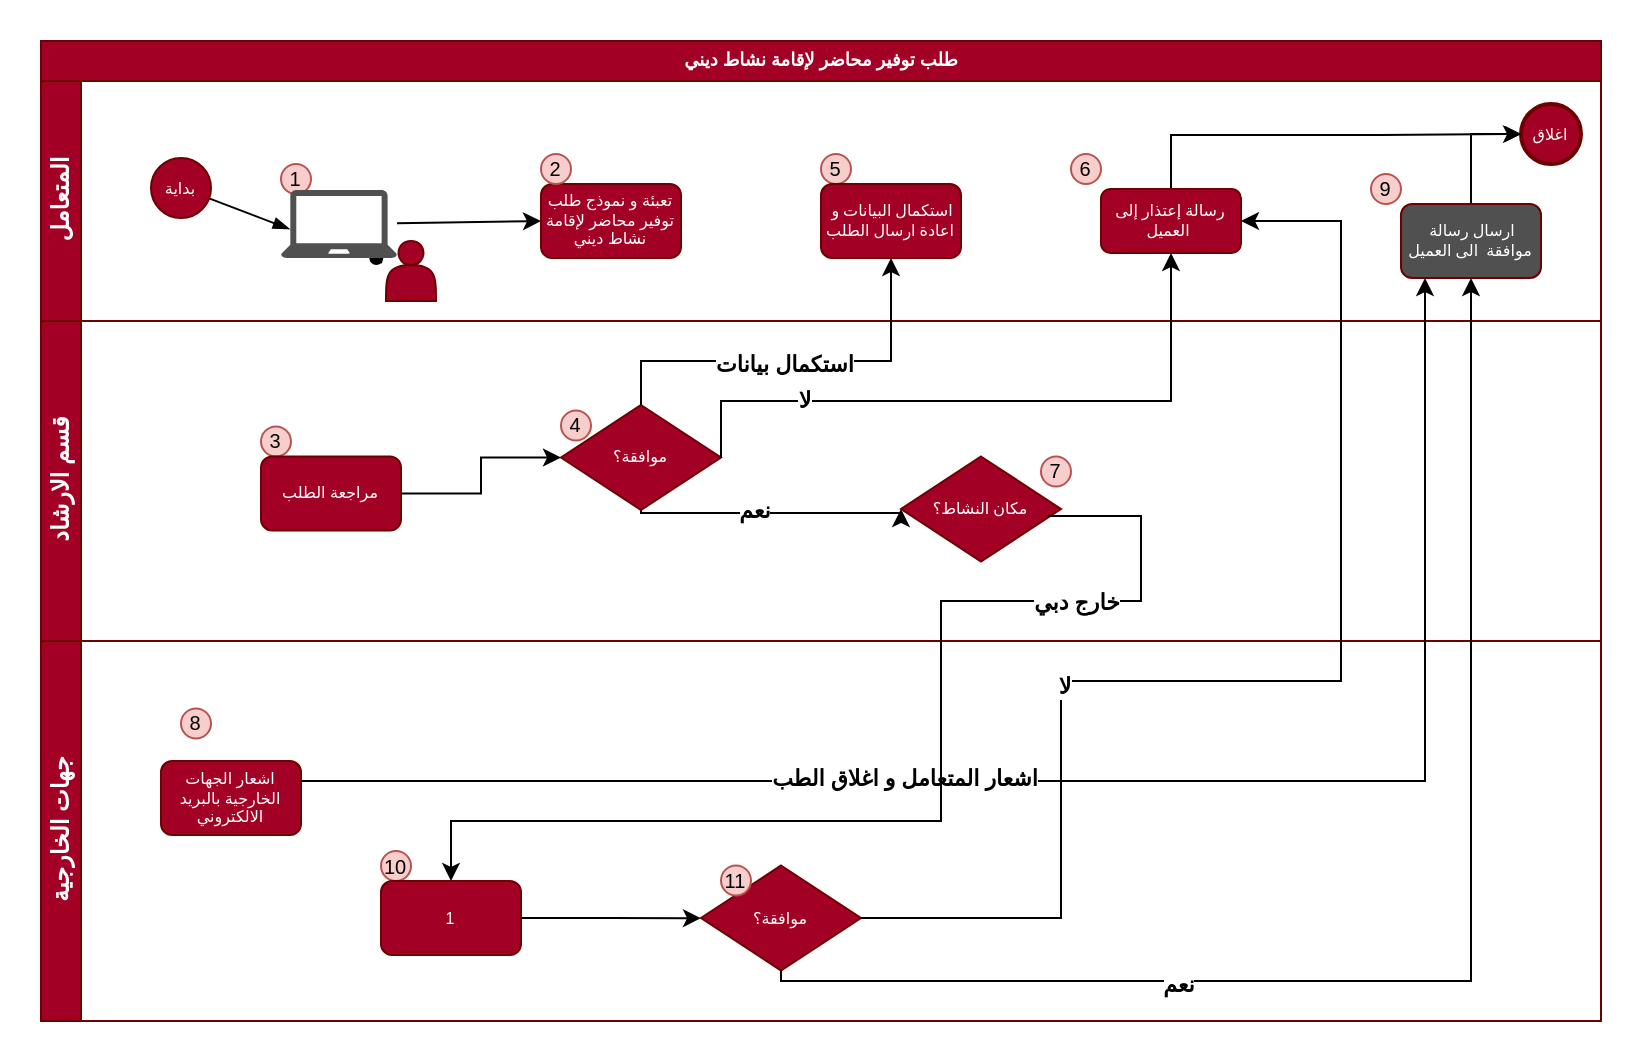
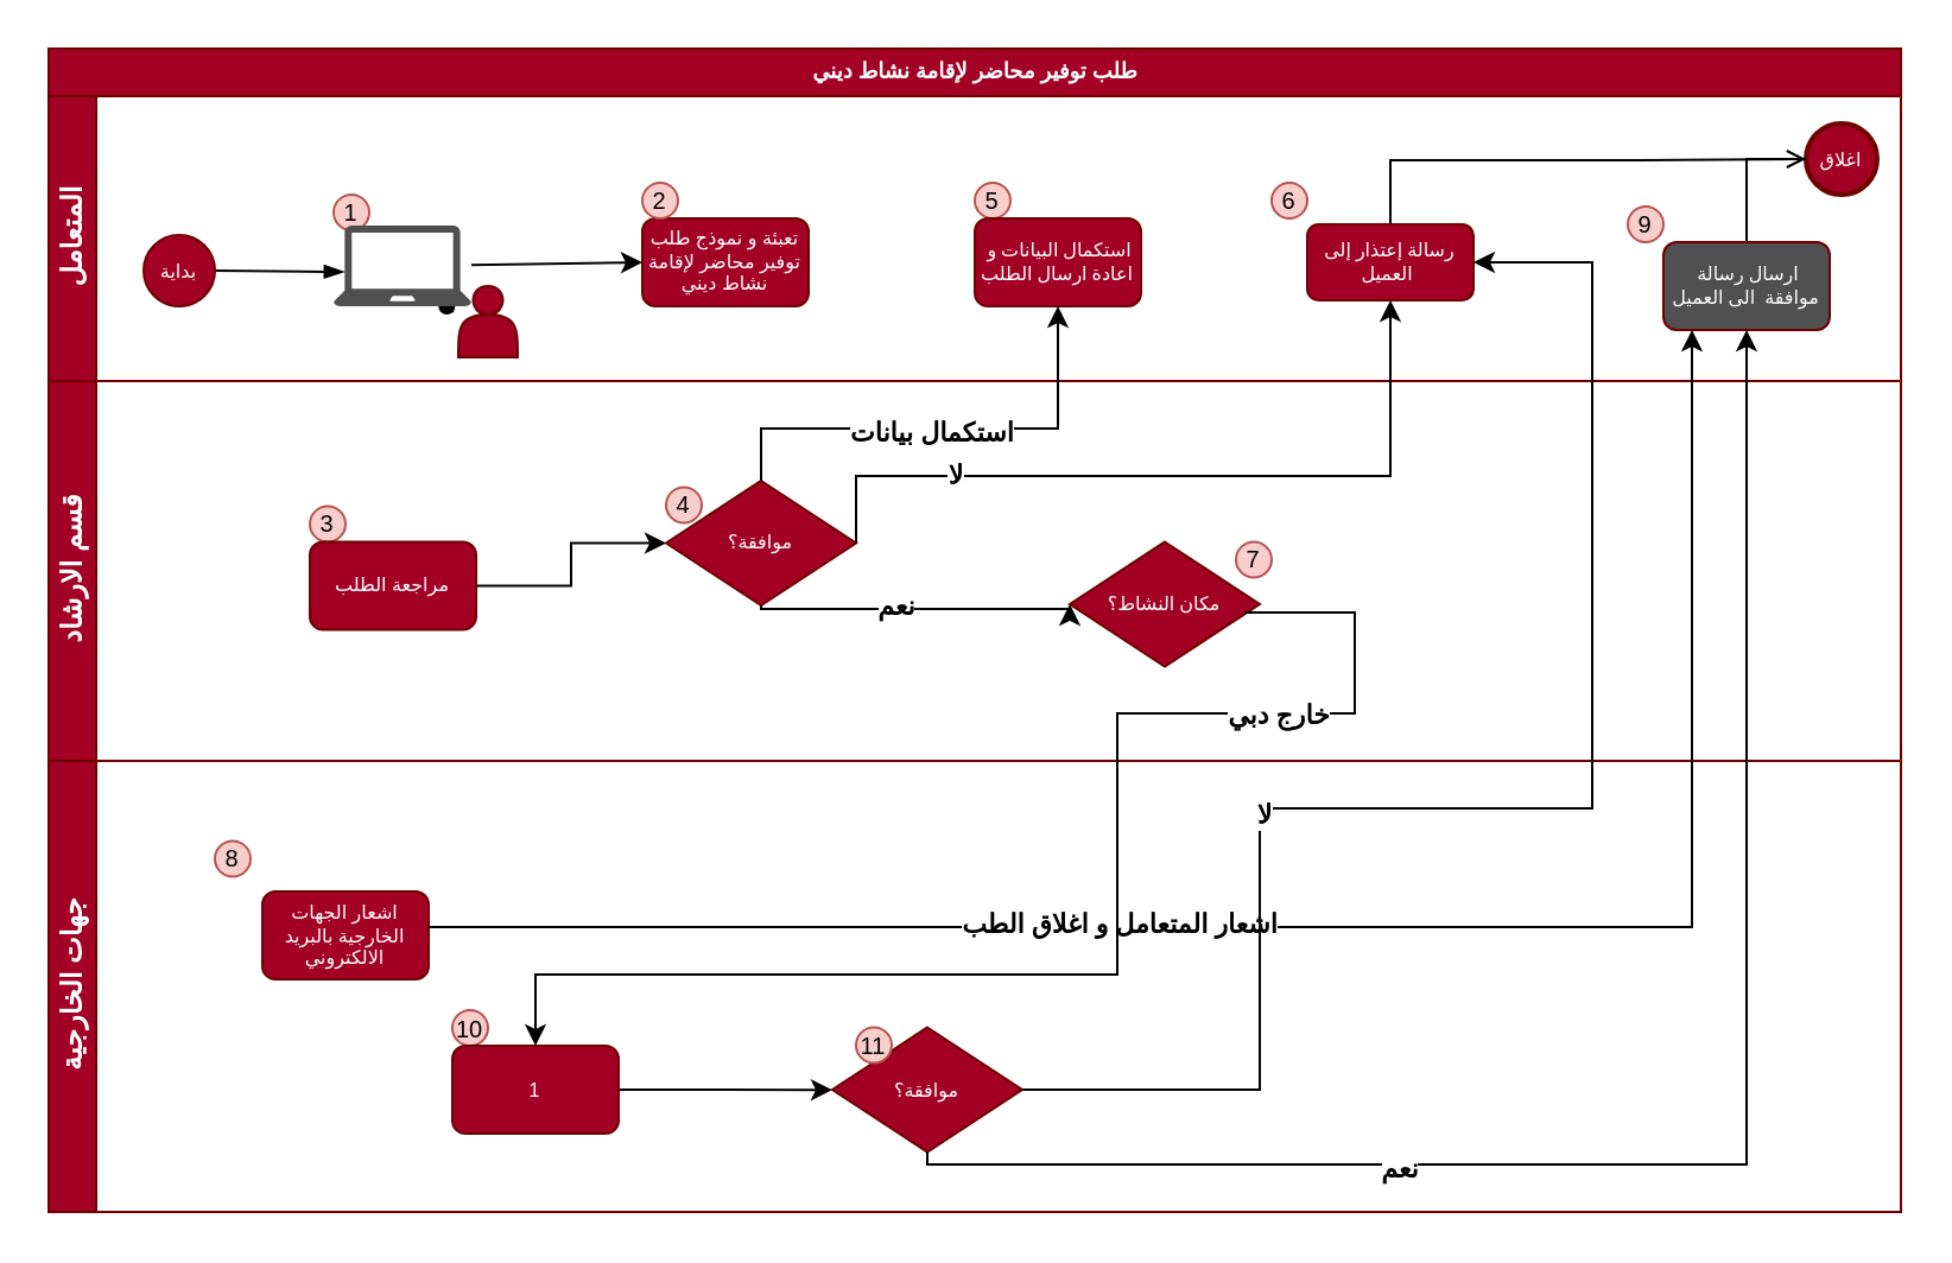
  <mxCell id="0" />
  <mxCell id="1" parent="0" />
  <mxCell id="2" value="&lt;span lang=&quot;AR-SA&quot; dir=&quot;RTL&quot; style=&quot;line-height: 107% ; font-family: &amp;#34;dubai&amp;#34; , sans-serif&quot;&gt;&lt;font style=&quot;font-size: 9px&quot;&gt;طلب توفير محاضر لإقامة نشاط ديني&lt;/font&gt;&lt;/span&gt;" style="swimlane;html=1;childLayout=stackLayout;horizontal=1;startSize=20;horizontalStack=0;rounded=0;shadow=0;labelBackgroundColor=none;strokeWidth=1;fontFamily=Verdana;fontSize=8;align=center;fillColor=#a20025;strokeColor=#6F0000;fontColor=#ffffff;" parent="1" vertex="1"><mxGeometry x="20" y="20" width="780" height="490" as="geometry"><mxRectangle x="170" y="80" width="280" height="20" as="alternateBounds" /></mxGeometry></mxCell>
  <mxCell id="3" value="المتعامل" style="swimlane;html=1;startSize=20;horizontal=0;fillColor=#a20025;strokeColor=#6F0000;fontColor=#ffffff;" parent="2" vertex="1"><mxGeometry y="20" width="780" height="120" as="geometry" /></mxCell>
  <mxCell id="4" style="edgeStyle=none;rounded=0;jumpStyle=none;orthogonalLoop=1;jettySize=auto;html=1;entryX=0;entryY=0.5;entryDx=0;entryDy=0;endArrow=classic;endFill=1;" parent="3" source="12" target="13" edge="1"><mxGeometry relative="1" as="geometry" /></mxCell>
  <mxCell id="5" style="edgeStyle=none;rounded=0;jumpStyle=none;orthogonalLoop=1;jettySize=auto;html=1;entryX=0.076;entryY=0.575;entryDx=0;entryDy=0;entryPerimeter=0;endArrow=blockThin;endFill=1;" parent="3" source="10" target="12" edge="1"><mxGeometry relative="1" as="geometry" /></mxCell>
  <mxCell id="6" style="rounded=0;orthogonalLoop=1;jettySize=auto;html=1;jumpStyle=none;endArrow=oval;endFill=1;" parent="3" target="12" edge="1"><mxGeometry relative="1" as="geometry"><mxPoint x="170.397" y="91" as="sourcePoint" /></mxGeometry></mxCell>
  <mxCell id="7" value="اغلاق" style="ellipse;whiteSpace=wrap;html=1;rounded=0;shadow=0;labelBackgroundColor=none;strokeWidth=2;fontFamily=Verdana;fontSize=8;align=center;fillColor=#a20025;strokeColor=#6F0000;fontColor=#ffffff;" parent="3" vertex="1"><mxGeometry x="740" y="11.5" width="30" height="30" as="geometry" /></mxCell>
  <mxCell id="8" value="&lt;font style=&quot;font-size: 10px&quot;&gt;5&lt;/font&gt;" style="ellipse;whiteSpace=wrap;html=1;aspect=fixed;fillColor=#f8cecc;strokeColor=#b85450;" parent="3" vertex="1"><mxGeometry x="390" y="36.5" width="15" height="15" as="geometry" /></mxCell>
  <mxCell id="9" value="&amp;nbsp;استكمال البيانات و اعادة ارسال الطلب" style="rounded=1;whiteSpace=wrap;html=1;shadow=0;labelBackgroundColor=none;strokeWidth=1;fontFamily=Verdana;fontSize=8;align=center;fillColor=#a20025;strokeColor=#6F0000;fontColor=#ffffff;" parent="3" vertex="1"><mxGeometry x="390" y="51.5" width="70" height="37" as="geometry" /></mxCell>
- <mxCell id="10" value="بداية" style="ellipse;whiteSpace=wrap;html=1;rounded=0;shadow=0;labelBackgroundColor=none;strokeWidth=1;fontFamily=Verdana;fontSize=8;align=center;fillColor=#a20025;strokeColor=#6F0000;fontColor=#ffffff;" parent="3" vertex="1"><mxGeometry x="55" y="38.5" width="30" height="30" as="geometry" /></mxCell>
+ <mxCell id="10" value="بداية" style="ellipse;whiteSpace=wrap;html=1;rounded=0;shadow=0;labelBackgroundColor=none;strokeWidth=1;fontFamily=Verdana;fontSize=8;align=center;fillColor=#a20025;strokeColor=#6F0000;fontColor=#ffffff;" parent="3" vertex="1"><mxGeometry x="40" y="58.5" width="30" height="30" as="geometry" /></mxCell>
  <mxCell id="11" value="&lt;font style=&quot;font-size: 10px&quot;&gt;1&lt;/font&gt;" style="ellipse;whiteSpace=wrap;html=1;aspect=fixed;fillColor=#f8cecc;strokeColor=#b85450;" parent="3" vertex="1"><mxGeometry x="120" y="41.5" width="15" height="15" as="geometry" /></mxCell>
  <mxCell id="12" value="" style="pointerEvents=1;shadow=0;dashed=0;html=1;strokeColor=none;fillColor=#505050;labelPosition=center;verticalLabelPosition=bottom;verticalAlign=top;outlineConnect=0;align=center;shape=mxgraph.office.devices.laptop;" parent="3" vertex="1"><mxGeometry x="120" y="54.5" width="58" height="34" as="geometry" /></mxCell>
  <mxCell id="13" value="&lt;font face=&quot;dubai, sans-serif&quot;&gt;تعبئة و نموذج طلب توفير محاضر لإقامة نشاط ديني&lt;/font&gt;" style="rounded=1;whiteSpace=wrap;html=1;shadow=0;labelBackgroundColor=none;strokeWidth=1;fontFamily=Verdana;fontSize=8;align=center;fillColor=#a20025;strokeColor=#6F0000;fontColor=#ffffff;" parent="3" vertex="1"><mxGeometry x="250" y="51.5" width="70" height="37" as="geometry" /></mxCell>
  <mxCell id="14" value="&lt;font style=&quot;font-size: 10px&quot;&gt;2&lt;/font&gt;" style="ellipse;whiteSpace=wrap;html=1;aspect=fixed;fillColor=#f8cecc;strokeColor=#b85450;" parent="3" vertex="1"><mxGeometry x="250" y="36.5" width="15" height="15" as="geometry" /></mxCell>
  <mxCell id="15" value="" style="shape=actor;whiteSpace=wrap;html=1;fillColor=#a20025;strokeColor=#6F0000;fontColor=#ffffff;" parent="3" vertex="1"><mxGeometry x="172.5" y="80" width="25" height="30" as="geometry" /></mxCell>
  <mxCell id="16" value="&lt;font style=&quot;font-size: 10px&quot;&gt;6&lt;/font&gt;" style="ellipse;whiteSpace=wrap;html=1;aspect=fixed;fillColor=#f8cecc;strokeColor=#b85450;" parent="3" vertex="1"><mxGeometry x="515" y="36.5" width="15" height="15" as="geometry" /></mxCell>
- <mxCell id="17" style="edgeStyle=orthogonalEdgeStyle;rounded=0;orthogonalLoop=1;jettySize=auto;html=1;entryX=0;entryY=0.5;entryDx=0;entryDy=0;" parent="3" source="18" target="7" edge="1"><mxGeometry relative="1" as="geometry"><Array as="points"><mxPoint x="565" y="27" /><mxPoint x="670" y="27" /></Array></mxGeometry></mxCell>
+ <mxCell id="17" style="edgeStyle=orthogonalEdgeStyle;rounded=0;orthogonalLoop=1;jettySize=auto;html=1;entryX=0;entryY=0.5;entryDx=0;entryDy=0;endArrow=none;" parent="3" source="18" target="7" edge="1"><mxGeometry relative="1" as="geometry"><Array as="points"><mxPoint x="565" y="27" /><mxPoint x="670" y="27" /></Array></mxGeometry></mxCell>
  <mxCell id="18" value="رسالة إعتذار إلى العميل&amp;nbsp;" style="whiteSpace=wrap;html=1;rounded=1;shadow=0;fontFamily=Verdana;fontSize=8;fontColor=#ffffff;strokeColor=#6F0000;strokeWidth=1;fillColor=#a20025;" parent="3" vertex="1"><mxGeometry x="530" y="54" width="70" height="32" as="geometry" /></mxCell>
  <mxCell id="19" style="edgeStyle=orthogonalEdgeStyle;rounded=0;orthogonalLoop=1;jettySize=auto;html=1;entryX=0;entryY=0.5;entryDx=0;entryDy=0;endArrow=open;" parent="3" source="20" target="7" edge="1"><mxGeometry relative="1" as="geometry" /></mxCell>
  <mxCell id="20" value="&amp;nbsp;ارسال رسالة موافقة&amp;nbsp; الى العميل" style="rounded=1;whiteSpace=wrap;html=1;shadow=0;labelBackgroundColor=none;strokeWidth=1;fontFamily=Verdana;fontSize=8;align=center;fillColor=#505050;strokeColor=#6F0000;fontColor=#ffffff;" parent="3" vertex="1"><mxGeometry x="680" y="61.5" width="70" height="37" as="geometry" /></mxCell>
  <mxCell id="21" value="&lt;font style=&quot;font-size: 10px&quot;&gt;9&lt;/font&gt;" style="ellipse;whiteSpace=wrap;html=1;aspect=fixed;fillColor=#f8cecc;strokeColor=#b85450;" parent="3" vertex="1"><mxGeometry x="665" y="46.5" width="15" height="15" as="geometry" /></mxCell>
  <mxCell id="22" value="قسم الارشاد" style="swimlane;html=1;startSize=20;horizontal=0;strokeColor=#6F0000;fontColor=#ffffff;fillColor=#A20025;" parent="2" vertex="1"><mxGeometry y="140" width="780" height="160" as="geometry"><mxRectangle y="140" width="760" height="20" as="alternateBounds" /></mxGeometry></mxCell>
  <mxCell id="23" value="&lt;font style=&quot;font-size: 10px&quot;&gt;3&lt;/font&gt;" style="ellipse;whiteSpace=wrap;html=1;aspect=fixed;fillColor=#f8cecc;strokeColor=#b85450;" parent="22" vertex="1"><mxGeometry x="110" y="52.75" width="15" height="15" as="geometry" /></mxCell>
  <mxCell id="24" style="edgeStyle=orthogonalEdgeStyle;rounded=0;orthogonalLoop=1;jettySize=auto;html=1;entryX=0;entryY=0.5;entryDx=0;entryDy=0;entryPerimeter=0;" edge="1" parent="22" source="26" target="30"><mxGeometry relative="1" as="geometry"><Array as="points"><mxPoint x="300" y="96" /></Array></mxGeometry></mxCell>
  <mxCell id="25" value="&lt;b&gt;نعم&lt;/b&gt;" style="edgeLabel;html=1;align=center;verticalAlign=middle;resizable=0;points=[];" vertex="1" connectable="0" parent="24"><mxGeometry x="-0.132" y="2" relative="1" as="geometry"><mxPoint as="offset" /></mxGeometry></mxCell>
  <mxCell id="26" value="موافقة؟" style="strokeWidth=1;html=1;shape=mxgraph.flowchart.decision;whiteSpace=wrap;rounded=1;shadow=0;labelBackgroundColor=none;fontFamily=Verdana;fontSize=8;align=center;fillColor=#a20025;strokeColor=#6F0000;fontColor=#ffffff;" parent="22" vertex="1"><mxGeometry x="260" y="42" width="80" height="52.5" as="geometry" /></mxCell>
  <mxCell id="27" style="edgeStyle=orthogonalEdgeStyle;rounded=0;orthogonalLoop=1;jettySize=auto;html=1;" parent="22" source="28" target="26" edge="1"><mxGeometry relative="1" as="geometry" /></mxCell>
  <mxCell id="28" value="&lt;font face=&quot;dubai, sans-serif&quot;&gt;مراجعة الطلب&lt;/font&gt;" style="rounded=1;whiteSpace=wrap;html=1;shadow=0;labelBackgroundColor=none;strokeWidth=1;fontFamily=Verdana;fontSize=8;align=center;fillColor=#a20025;strokeColor=#6F0000;fontColor=#ffffff;" parent="22" vertex="1"><mxGeometry x="110" y="67.75" width="70" height="37" as="geometry" /></mxCell>
  <mxCell id="29" value="&lt;font style=&quot;font-size: 10px&quot;&gt;4&lt;/font&gt;" style="ellipse;whiteSpace=wrap;html=1;aspect=fixed;fillColor=#f8cecc;strokeColor=#b85450;" parent="22" vertex="1"><mxGeometry x="260" y="44.75" width="15" height="15" as="geometry" /></mxCell>
  <mxCell id="30" value="مكان النشاط؟" style="strokeWidth=1;html=1;shape=mxgraph.flowchart.decision;whiteSpace=wrap;rounded=1;shadow=0;labelBackgroundColor=none;fontFamily=Verdana;fontSize=8;align=center;fillColor=#a20025;strokeColor=#6F0000;fontColor=#ffffff;" parent="22" vertex="1"><mxGeometry x="430" y="67.75" width="80" height="52.5" as="geometry" /></mxCell>
  <mxCell id="31" value="&lt;font style=&quot;font-size: 10px&quot;&gt;7&lt;/font&gt;" style="ellipse;whiteSpace=wrap;html=1;aspect=fixed;fillColor=#f8cecc;strokeColor=#b85450;" parent="22" vertex="1"><mxGeometry x="500" y="67.75" width="15" height="15" as="geometry" /></mxCell>
  <mxCell id="32" style="edgeStyle=orthogonalEdgeStyle;rounded=0;orthogonalLoop=1;jettySize=auto;html=1;exitX=0.5;exitY=0;exitDx=0;exitDy=0;exitPerimeter=0;" parent="2" source="26" target="9" edge="1"><mxGeometry relative="1" as="geometry"><Array as="points"><mxPoint x="300" y="160" /><mxPoint x="425" y="160" /></Array></mxGeometry></mxCell>
  <mxCell id="33" value="&lt;b&gt;استكمال بيانات&lt;/b&gt;" style="edgeLabel;html=1;align=center;verticalAlign=middle;resizable=0;points=[];" parent="32" vertex="1" connectable="0"><mxGeometry x="-0.068" y="-1" relative="1" as="geometry"><mxPoint as="offset" /></mxGeometry></mxCell>
  <mxCell id="34" value="جهات الخارجية" style="swimlane;html=1;startSize=20;horizontal=0;strokeColor=#6F0000;fontColor=#ffffff;fillColor=#A20025;" parent="2" vertex="1"><mxGeometry y="300" width="780" height="190" as="geometry"><mxRectangle y="140" width="760" height="20" as="alternateBounds" /></mxGeometry></mxCell>
  <mxCell id="35" value="&lt;font style=&quot;font-size: 10px&quot;&gt;8&lt;/font&gt;" style="ellipse;whiteSpace=wrap;html=1;aspect=fixed;fillColor=#f8cecc;strokeColor=#b85450;" parent="34" vertex="1"><mxGeometry x="70" y="33.75" width="15" height="15" as="geometry" /></mxCell>
- <mxCell id="36" value="&lt;span style=&quot;font-family: &amp;#34;dubai&amp;#34; , sans-serif&quot;&gt;اشعار الجهات الخارجية بالبريد الالكتروني&lt;/span&gt;" style="rounded=1;whiteSpace=wrap;html=1;shadow=0;labelBackgroundColor=none;strokeWidth=1;fontFamily=Verdana;fontSize=8;align=center;fillColor=#a20025;strokeColor=#6F0000;fontColor=#ffffff;" parent="34" vertex="1"><mxGeometry x="60" y="60.0" width="70" height="37" as="geometry" /></mxCell>
+ <mxCell id="36" value="&lt;span style=&quot;font-family: &amp;#34;dubai&amp;#34; , sans-serif&quot;&gt;اشعار الجهات الخارجية بالبريد الالكتروني&lt;/span&gt;" style="rounded=1;whiteSpace=wrap;html=1;shadow=0;labelBackgroundColor=none;strokeWidth=1;fontFamily=Verdana;fontSize=8;align=center;fillColor=#a20025;strokeColor=#6F0000;fontColor=#ffffff;" parent="34" vertex="1"><mxGeometry x="90" y="55" width="70" height="37" as="geometry" /></mxCell>
  <mxCell id="37" value="&lt;font style=&quot;font-size: 10px&quot;&gt;10&lt;/font&gt;" style="ellipse;whiteSpace=wrap;html=1;aspect=fixed;fillColor=#f8cecc;strokeColor=#b85450;" parent="34" vertex="1"><mxGeometry x="170" y="105" width="15" height="15" as="geometry" /></mxCell>
  <mxCell id="38" style="edgeStyle=orthogonalEdgeStyle;rounded=0;orthogonalLoop=1;jettySize=auto;html=1;" parent="34" source="39" target="40" edge="1"><mxGeometry relative="1" as="geometry" /></mxCell>
  <mxCell id="39" value="&lt;span style=&quot;font-family: &amp;#34;dubai&amp;#34; , sans-serif&quot;&gt;1&lt;/span&gt;" style="rounded=1;whiteSpace=wrap;html=1;shadow=0;labelBackgroundColor=none;strokeWidth=1;fontFamily=Verdana;fontSize=8;align=center;fillColor=#a20025;strokeColor=#6F0000;fontColor=#ffffff;" parent="34" vertex="1"><mxGeometry x="170" y="120" width="70" height="37" as="geometry" /></mxCell>
  <mxCell id="40" value="موافقة؟" style="strokeWidth=1;html=1;shape=mxgraph.flowchart.decision;whiteSpace=wrap;rounded=1;shadow=0;labelBackgroundColor=none;fontFamily=Verdana;fontSize=8;align=center;fillColor=#a20025;strokeColor=#6F0000;fontColor=#ffffff;" parent="34" vertex="1"><mxGeometry x="330" y="112.25" width="80" height="52.5" as="geometry" /></mxCell>
  <mxCell id="41" value="&lt;font style=&quot;font-size: 10px&quot;&gt;11&lt;/font&gt;" style="ellipse;whiteSpace=wrap;html=1;aspect=fixed;fillColor=#f8cecc;strokeColor=#b85450;" parent="34" vertex="1"><mxGeometry x="340" y="112.25" width="15" height="15" as="geometry" /></mxCell>
  <mxCell id="42" style="edgeStyle=orthogonalEdgeStyle;rounded=0;orthogonalLoop=1;jettySize=auto;html=1;exitX=1;exitY=0.5;exitDx=0;exitDy=0;exitPerimeter=0;" parent="2" source="26" target="18" edge="1"><mxGeometry relative="1" as="geometry"><Array as="points"><mxPoint x="340" y="180" /><mxPoint x="565" y="180" /></Array></mxGeometry></mxCell>
  <mxCell id="43" value="&lt;b&gt;لا&lt;/b&gt;" style="edgeLabel;html=1;align=center;verticalAlign=middle;resizable=0;points=[];" parent="42" vertex="1" connectable="0"><mxGeometry x="-0.417" relative="1" as="geometry"><mxPoint x="-25.17" y="-0.03" as="offset" /></mxGeometry></mxCell>
  <mxCell id="44" style="edgeStyle=orthogonalEdgeStyle;rounded=0;orthogonalLoop=1;jettySize=auto;html=1;" parent="2" source="36" target="20" edge="1"><mxGeometry relative="1" as="geometry"><mxPoint x="260" y="368.276" as="targetPoint" /><Array as="points"><mxPoint x="692" y="370" /></Array></mxGeometry></mxCell>
  <mxCell id="45" value="&lt;b&gt;اشعار المتعامل و اغلاق الطب&lt;/b&gt;" style="edgeLabel;html=1;align=center;verticalAlign=middle;resizable=0;points=[];" parent="44" vertex="1" connectable="0"><mxGeometry x="-0.259" y="2" relative="1" as="geometry"><mxPoint as="offset" /></mxGeometry></mxCell>
  <mxCell id="46" style="edgeStyle=orthogonalEdgeStyle;rounded=0;orthogonalLoop=1;jettySize=auto;html=1;exitX=0.919;exitY=0.567;exitDx=0;exitDy=0;exitPerimeter=0;" parent="2" source="30" target="39" edge="1"><mxGeometry relative="1" as="geometry"><mxPoint x="660" y="260" as="sourcePoint" /><Array as="points"><mxPoint x="550" y="238" /><mxPoint x="550" y="280" /><mxPoint x="450" y="280" /><mxPoint x="450" y="390" /><mxPoint x="205" y="390" /></Array></mxGeometry></mxCell>
  <mxCell id="47" value="&lt;b&gt;خارج دبي&lt;/b&gt;" style="edgeLabel;html=1;align=center;verticalAlign=middle;resizable=0;points=[];" parent="46" vertex="1" connectable="0"><mxGeometry x="-0.619" y="-1" relative="1" as="geometry"><mxPoint x="-12" y="1.66" as="offset" /></mxGeometry></mxCell>
  <mxCell id="48" style="edgeStyle=orthogonalEdgeStyle;rounded=0;orthogonalLoop=1;jettySize=auto;html=1;exitX=0.5;exitY=1;exitDx=0;exitDy=0;exitPerimeter=0;" parent="2" source="40" target="20" edge="1"><mxGeometry relative="1" as="geometry"><Array as="points"><mxPoint x="370" y="470" /><mxPoint x="715" y="470" /></Array></mxGeometry></mxCell>
  <mxCell id="49" value="&lt;b&gt;نعم&lt;/b&gt;" style="edgeLabel;html=1;align=center;verticalAlign=middle;resizable=0;points=[];" parent="48" vertex="1" connectable="0"><mxGeometry x="-0.42" y="-1" relative="1" as="geometry"><mxPoint as="offset" /></mxGeometry></mxCell>
  <mxCell id="50" style="edgeStyle=orthogonalEdgeStyle;rounded=0;orthogonalLoop=1;jettySize=auto;html=1;exitX=1;exitY=0.5;exitDx=0;exitDy=0;exitPerimeter=0;" edge="1" parent="2" source="40" target="18"><mxGeometry relative="1" as="geometry"><Array as="points"><mxPoint x="510" y="439" /><mxPoint x="510" y="320" /><mxPoint x="650" y="320" /><mxPoint x="650" y="90" /></Array></mxGeometry></mxCell>
  <mxCell id="51" value="&lt;b&gt;لا&lt;/b&gt;" style="edgeLabel;html=1;align=center;verticalAlign=middle;resizable=0;points=[];" vertex="1" connectable="0" parent="50"><mxGeometry x="-0.324" y="-1" relative="1" as="geometry"><mxPoint as="offset" /></mxGeometry></mxCell>
